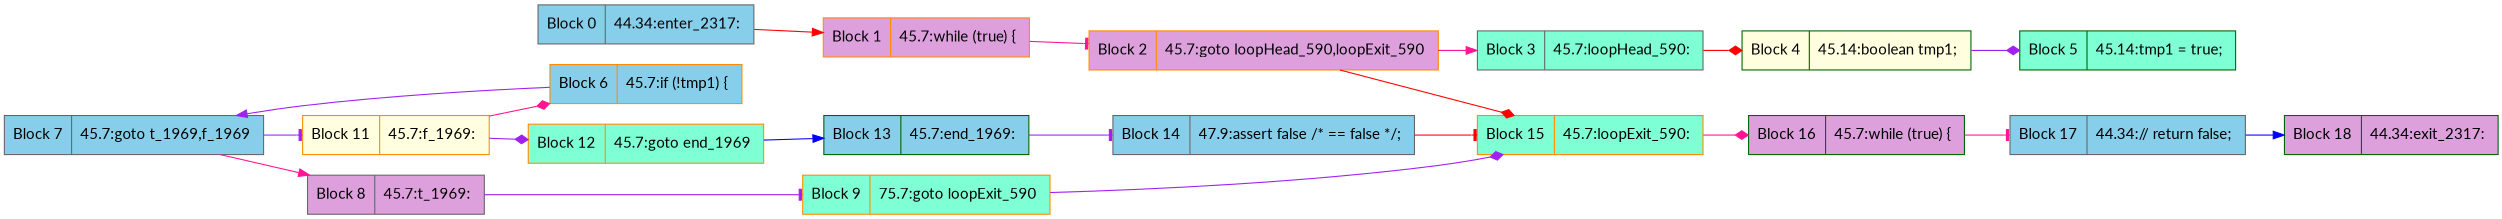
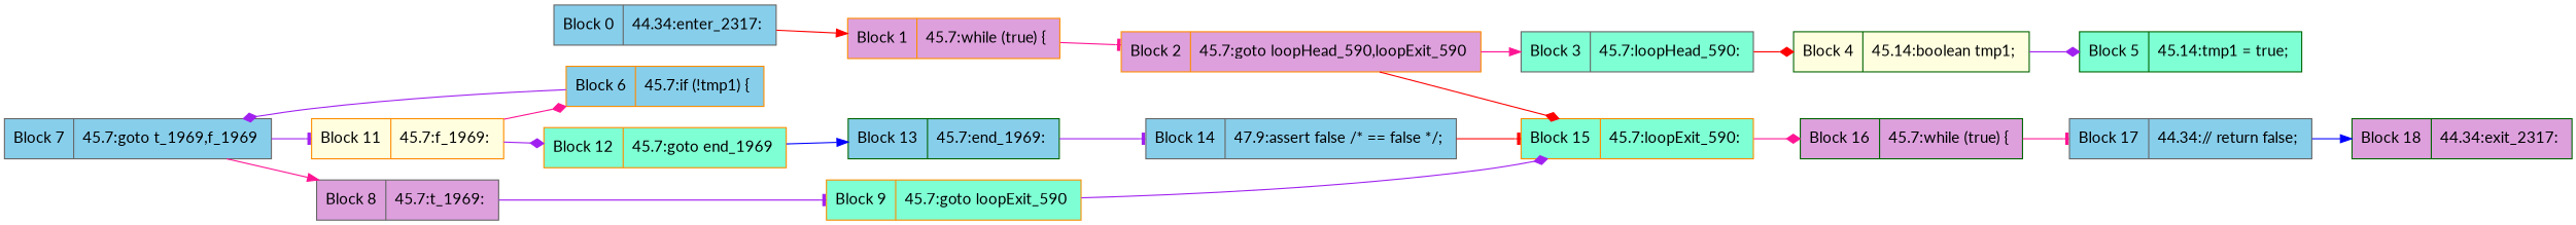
  digraph {
    fontname=Lato
    rankdir=LR
    node [color=darkorange fillcolor=skyblue fontname=Lato shape=record style=filled]
    edge [arrowhead=diamond color=purple fontname=Lato]
    n1 [color=gray40 label="{Block 0|44.34:enter_2317: \n}"]
    n2 [fillcolor=plum label="{Block 1|45.7:while (true)   \{ \n}"]
    n3 [fillcolor=plum label="{Block 2|45.7:goto loopHead_590,loopExit_590 \n}"]
    n4 [color=gray40 fillcolor=aquamarine label="{Block 3|45.7:loopHead_590: \n}"]
    n5 [fillcolor=aquamarine label="{Block 15|45.7:loopExit_590: \n}"]
    n6 [color=darkgreen fillcolor=lightyellow label="{Block 4|45.14:boolean tmp1; \n}"]
    n7 [color=darkgreen fillcolor=plum label="{Block 16|45.7:while (true)   \{ \n}"]
    n8 [color=darkgreen fillcolor=aquamarine label="{Block 5|45.14:tmp1 = true; \n}"]
    n9 [label="{Block 6|45.7:if (!tmp1) \{ \n}"]
    n10 [color=gray40 label="{Block 7|45.7:goto t_1969,f_1969 \n}"]
    n11 [color=gray40 fillcolor=plum label="{Block 8|45.7:t_1969: \n}"]
    n12 [fillcolor=lightyellow label="{Block 11|45.7:f_1969: \n}"]
-   n13 [fillcolor=aquamarine label="{Block 9|75.7:goto loopExit_590 \n}"]
+   n13 [fillcolor=aquamarine label="{Block 9|45.7:goto loopExit_590 \n}"]
    n14 [fillcolor=aquamarine label="{Block 12|45.7:goto end_1969 \n}"]
    n15 [color=darkgreen label="{Block 13|45.7:end_1969: \n}"]
    n16 [color=gray40 label="{Block 14|47.9:assert false /* == false */; \n}"]
    n17 [color=gray40 label="{Block 17|44.34:// return false; \n}"]
    n18 [color=darkgreen fillcolor=plum label="{Block 18|44.34:exit_2317: \n}"]
    n1 -> n2 [arrowhead=normal color=red]
    n2 -> n3 [arrowhead=tee color=deeppink]
    n3 -> n4 [arrowhead=normal color=deeppink]
    n3 -> n5 [color=red]
    n4 -> n6 [color=red]
    n5 -> n7 [color=deeppink]
    n6 -> n8
    n7 -> n17 [arrowhead=tee color=deeppink]
-   n9 -> n10 [arrowhead=normal]
+   n9 -> n10
    n10 -> n11 [arrowhead=normal color=deeppink]
    n10 -> n12 [arrowhead=tee]
    n11 -> n13 [arrowhead=tee]
    n12 -> n9 [color=deeppink]
    n12 -> n14
    n13 -> n5
    n14 -> n15 [arrowhead=normal color=blue]
    n15 -> n16 [arrowhead=tee]
    n16 -> n5 [arrowhead=tee color=red]
    n17 -> n18 [arrowhead=normal color=blue]
  }
